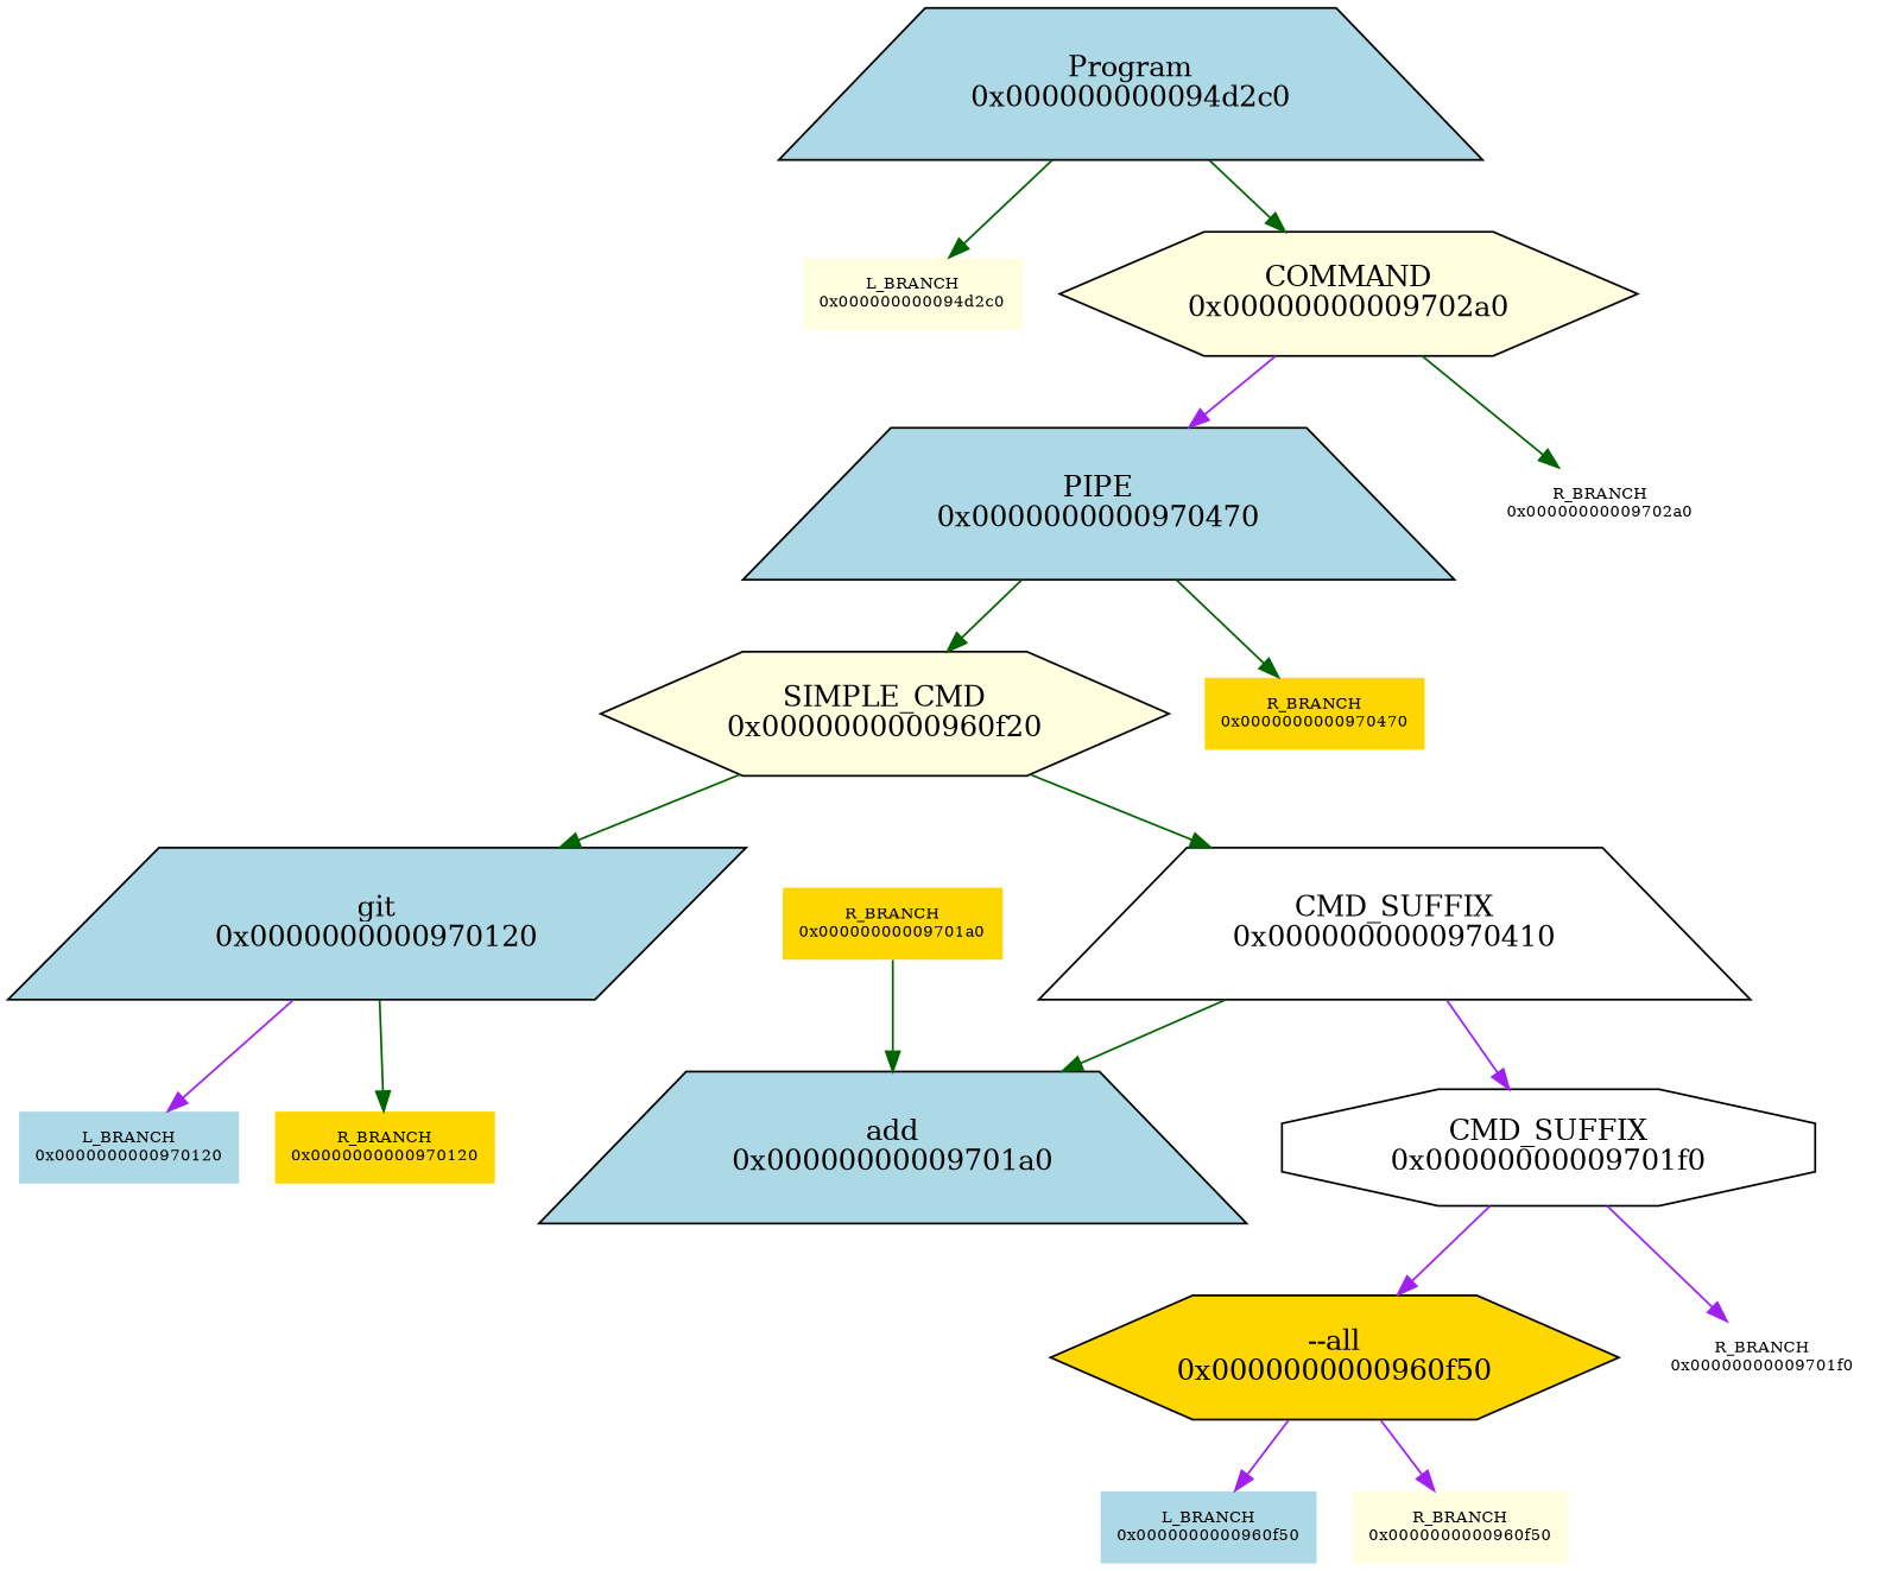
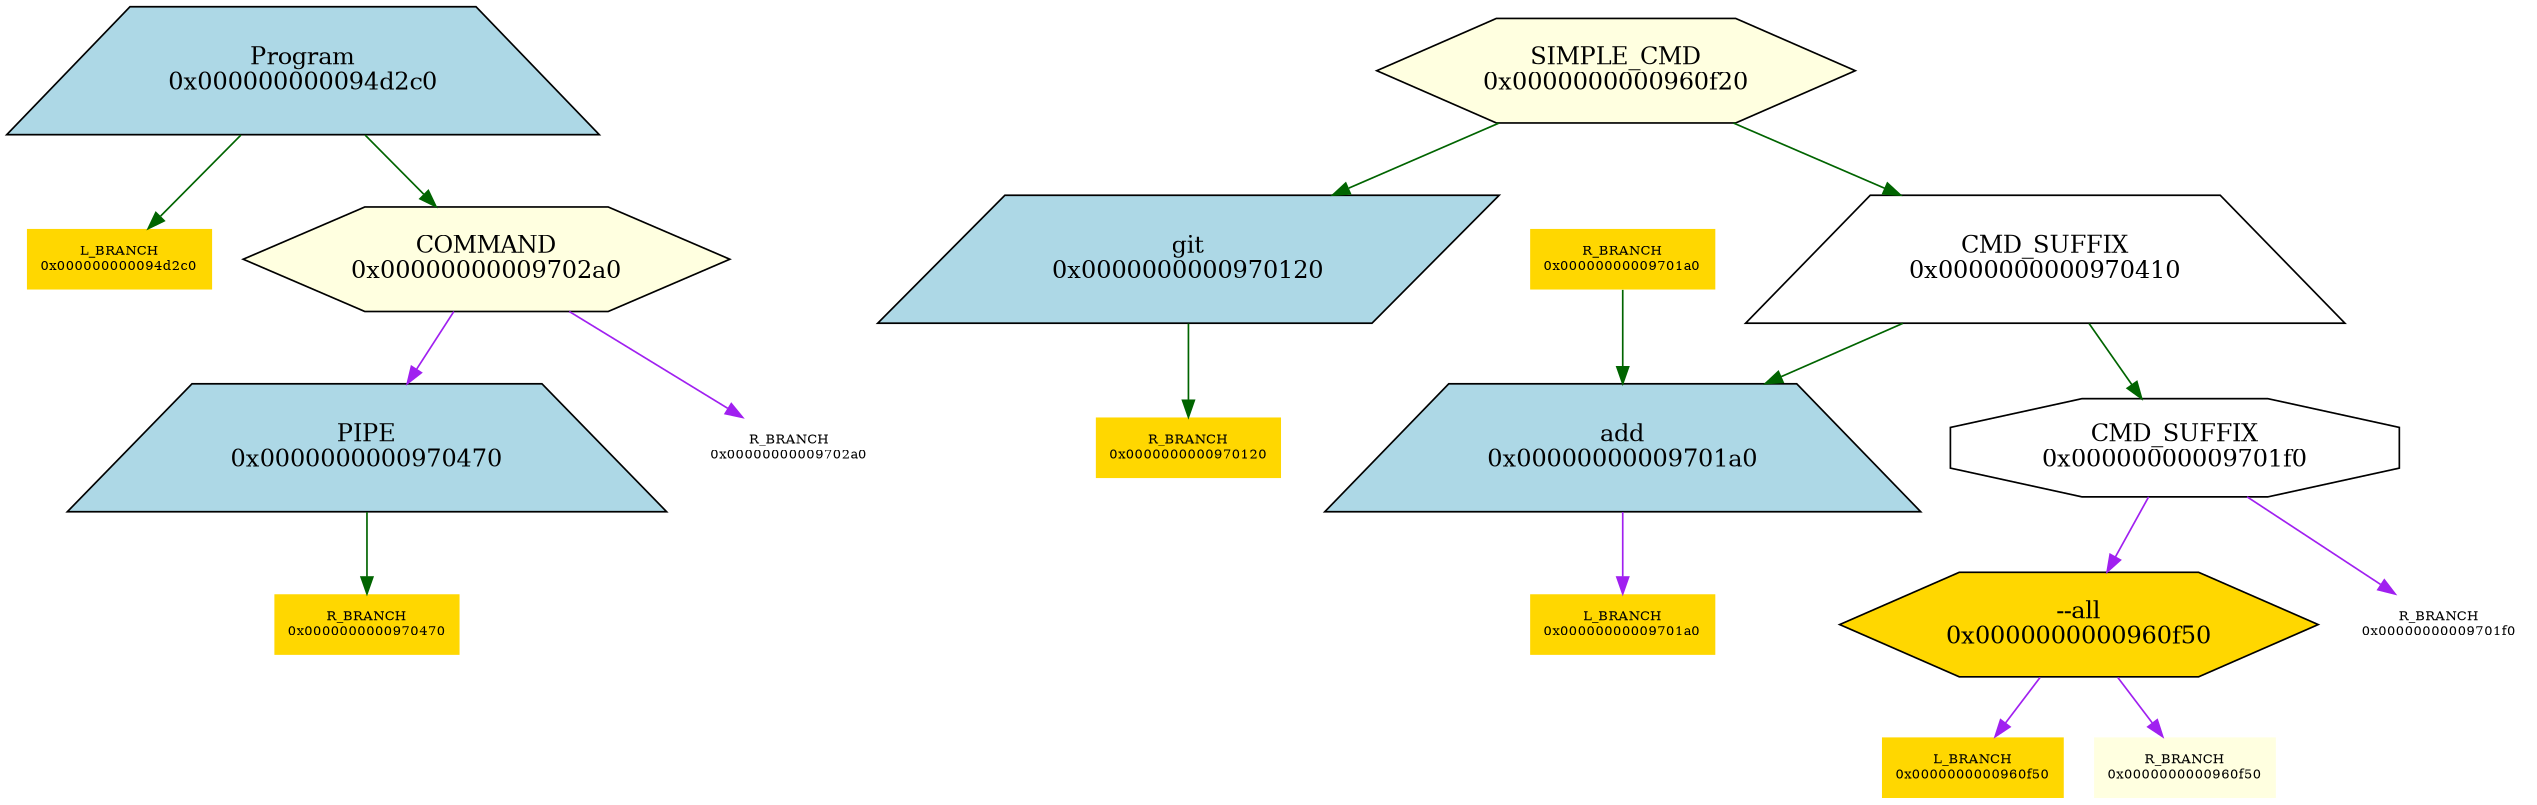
  digraph {
    node [fillcolor=lightblue fontsize=8 shape=none style=filled]
    edge [color=darkgreen]
-   "L_BRANCH\n0x000000000094d2c0" [fillcolor=lightyellow]
+   "L_BRANCH\n0x000000000094d2c0" [fillcolor=gold]
    "Program\n0x000000000094d2c0" [shape=trapezium fontsize=""]
    "COMMAND\n0x00000000009702a0" [fillcolor=lightyellow shape=hexagon fontsize=""]
    "PIPE\n0x0000000000970470" [shape=trapezium fontsize=""]
    "R_BRANCH\n0x00000000009702a0" [fillcolor=white]
    "SIMPLE_CMD\n0x0000000000960f20" [fillcolor=lightyellow shape=hexagon fontsize=""]
    "R_BRANCH\n0x0000000000970470" [fillcolor=gold]
    "git\n0x0000000000970120" [shape=parallelogram fontsize=""]
    "CMD_SUFFIX\n0x0000000000970410" [fillcolor=white shape=trapezium fontsize=""]
-   "L_BRANCH\n0x0000000000970120"
    "R_BRANCH\n0x0000000000970120" [fillcolor=gold]
    "add\n0x00000000009701a0" [shape=trapezium fontsize=""]
    "CMD_SUFFIX\n0x00000000009701f0" [fillcolor=white shape=octagon fontsize=""]
+   "L_BRANCH\n0x00000000009701a0" [fillcolor=gold]
    "--all\n0x0000000000960f50" [fillcolor=gold shape=hexagon fontsize=""]
    "R_BRANCH\n0x00000000009701f0" [fillcolor=white]
    "R_BRANCH\n0x00000000009701a0" [fillcolor=gold]
-   "L_BRANCH\n0x0000000000960f50"
+   "L_BRANCH\n0x0000000000960f50" [fillcolor=gold]
    "R_BRANCH\n0x0000000000960f50" [fillcolor=lightyellow]
    "Program\n0x000000000094d2c0" -> "L_BRANCH\n0x000000000094d2c0"
    "Program\n0x000000000094d2c0" -> "COMMAND\n0x00000000009702a0"
    "COMMAND\n0x00000000009702a0" -> "PIPE\n0x0000000000970470" [color=purple]
-   "COMMAND\n0x00000000009702a0" -> "R_BRANCH\n0x00000000009702a0"
-   "PIPE\n0x0000000000970470" -> "SIMPLE_CMD\n0x0000000000960f20"
+   "COMMAND\n0x00000000009702a0" -> "R_BRANCH\n0x00000000009702a0" [color=purple]
    "PIPE\n0x0000000000970470" -> "R_BRANCH\n0x0000000000970470"
    "SIMPLE_CMD\n0x0000000000960f20" -> "git\n0x0000000000970120"
    "SIMPLE_CMD\n0x0000000000960f20" -> "CMD_SUFFIX\n0x0000000000970410"
-   "git\n0x0000000000970120" -> "L_BRANCH\n0x0000000000970120" [color=purple]
    "git\n0x0000000000970120" -> "R_BRANCH\n0x0000000000970120"
    "CMD_SUFFIX\n0x0000000000970410" -> "add\n0x00000000009701a0"
-   "CMD_SUFFIX\n0x0000000000970410" -> "CMD_SUFFIX\n0x00000000009701f0" [color=purple]
+   "CMD_SUFFIX\n0x0000000000970410" -> "CMD_SUFFIX\n0x00000000009701f0"
+   "add\n0x00000000009701a0" -> "L_BRANCH\n0x00000000009701a0" [color=purple]
    "CMD_SUFFIX\n0x00000000009701f0" -> "--all\n0x0000000000960f50" [color=purple]
    "CMD_SUFFIX\n0x00000000009701f0" -> "R_BRANCH\n0x00000000009701f0" [color=purple]
    "--all\n0x0000000000960f50" -> "L_BRANCH\n0x0000000000960f50" [color=purple]
    "--all\n0x0000000000960f50" -> "R_BRANCH\n0x0000000000960f50" [color=purple]
    "R_BRANCH\n0x00000000009701a0" -> "add\n0x00000000009701a0"
  }
